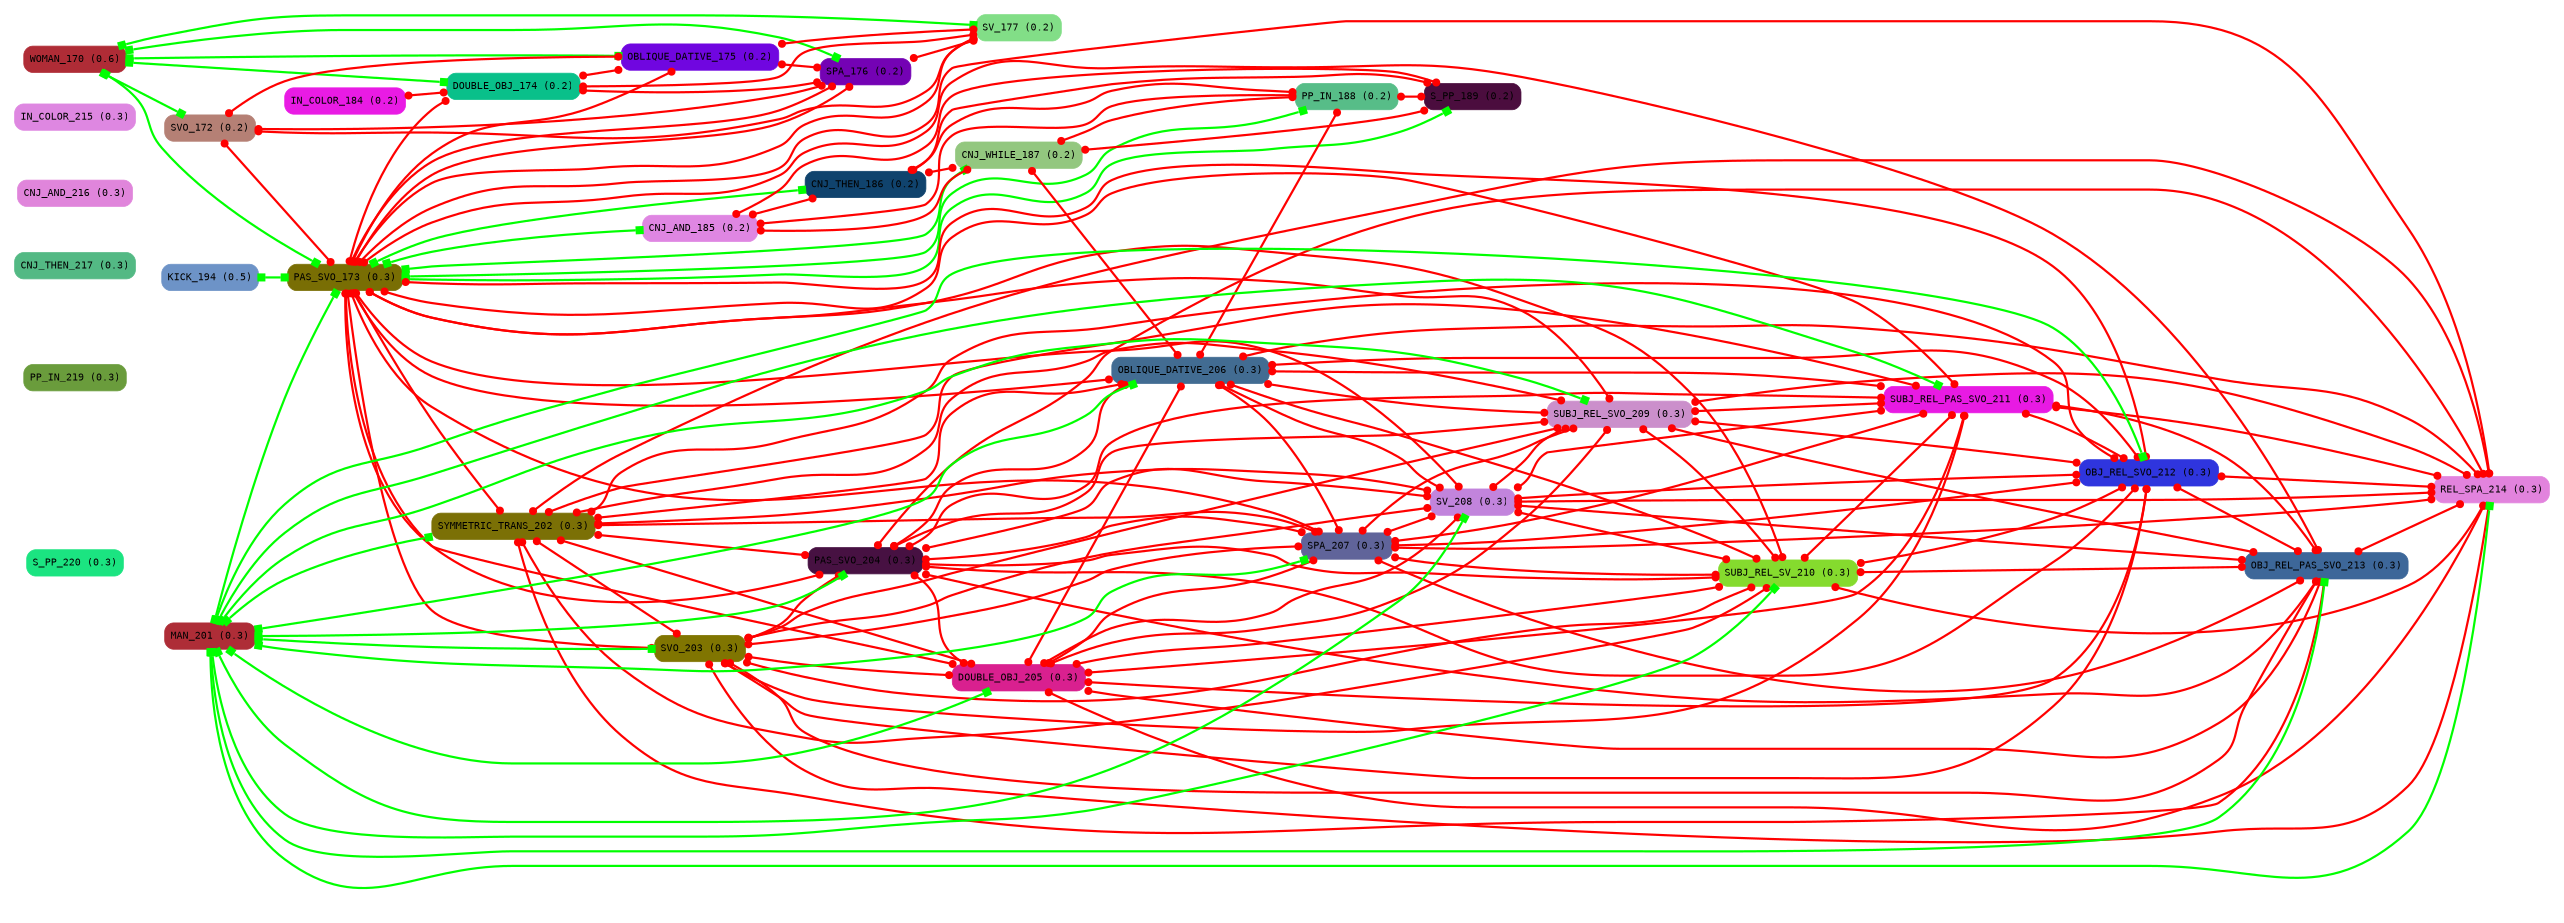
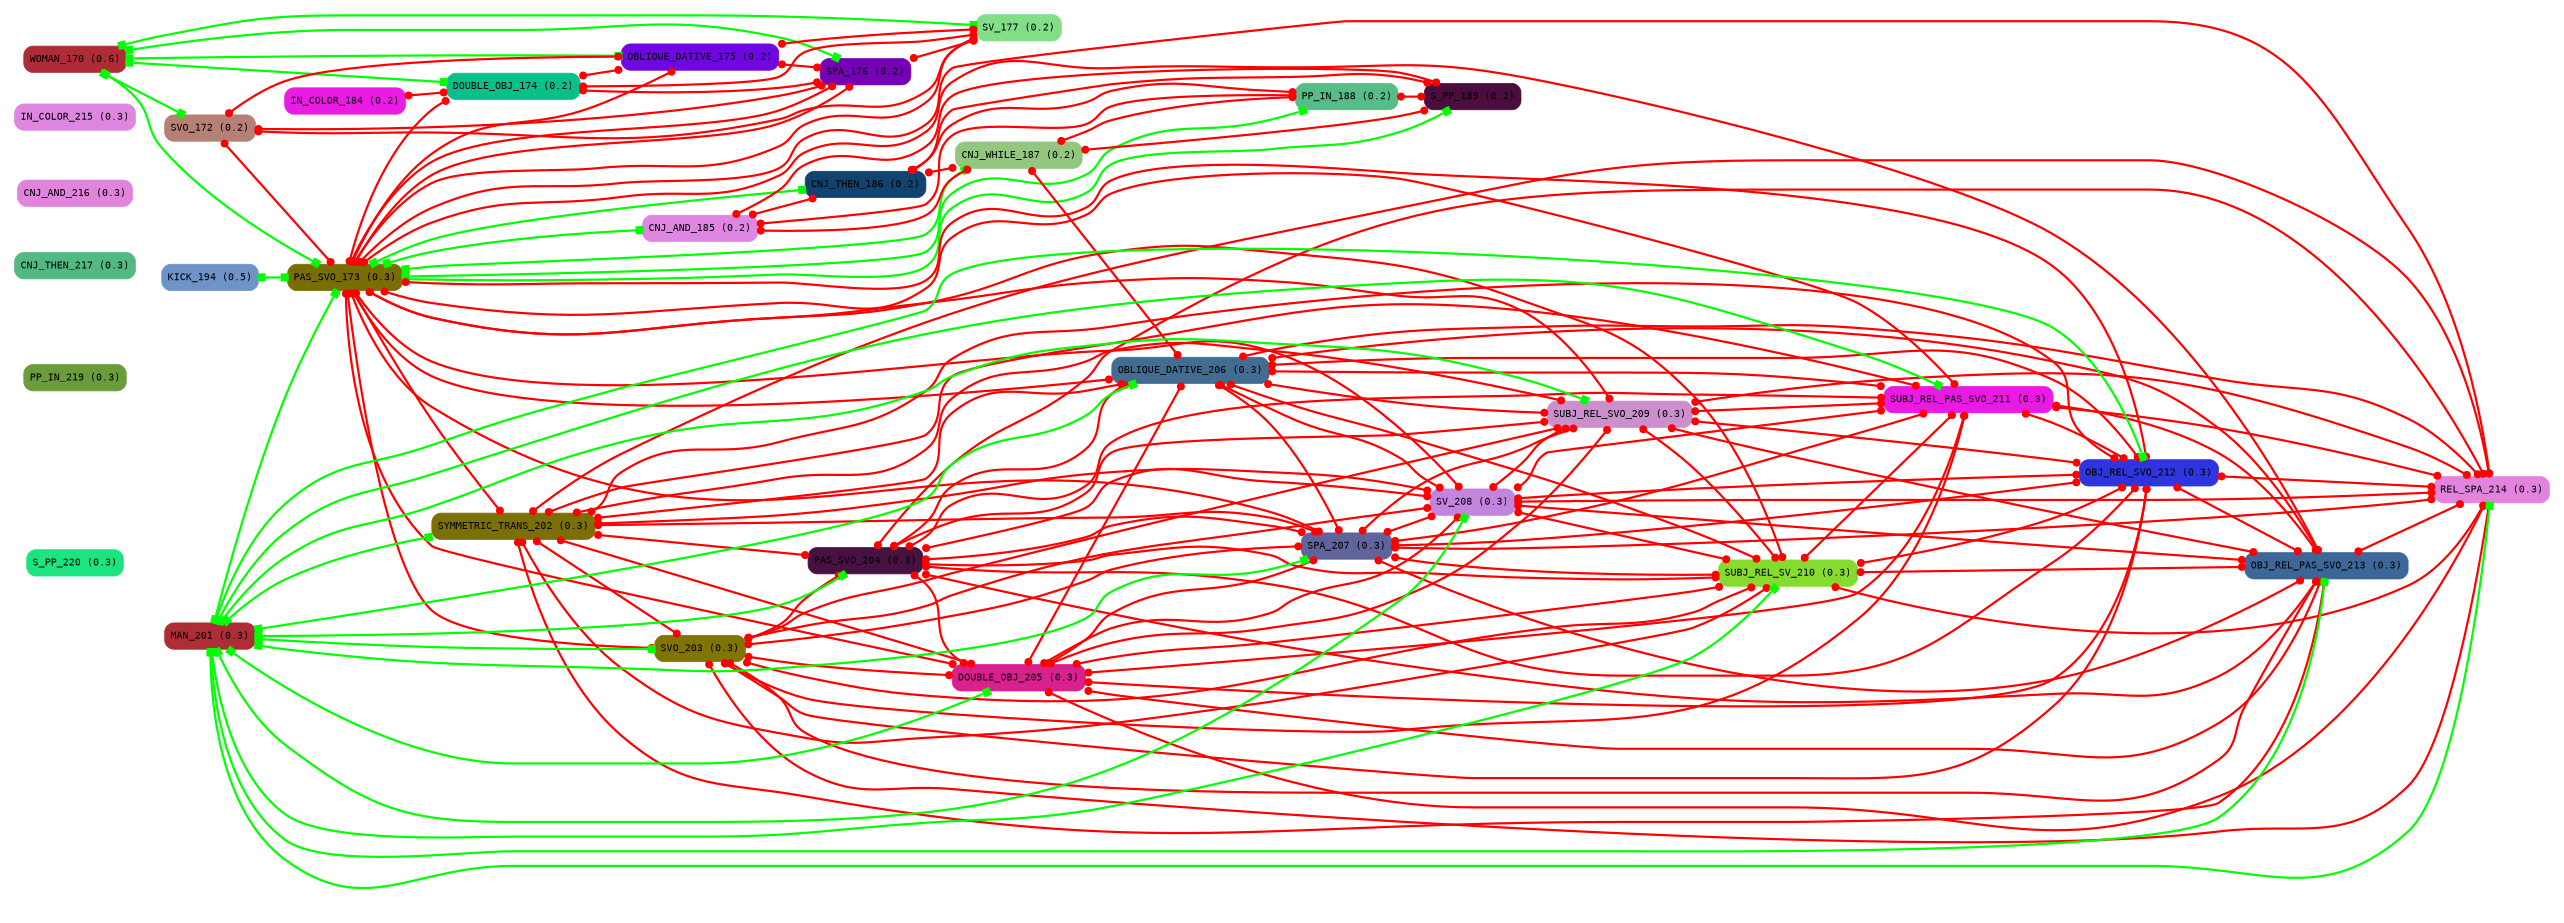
  digraph {
    compound=true
    fontname="PT Serif"
    labeljust=l
    rankdir=LR
    style=rounded
    node [fontname="PT Serif" fontsize=14 shape=box style="filled, rounded"]
    edge [arrowhead=dot arrowtail=dot color=red dir=both fontname="PT Serif" penwidth=3 splines=spline]
    n1 [color="#af2c36" fillcolor="#af2c36" label=<<FONT FACE="consolas">WOMAN_170 (0.6)</FONT>>]
    n2 [color="#b58075" fillcolor="#b58075" label=<<FONT FACE="consolas">SVO_172 (0.2)</FONT>>]
    n3 [color="#796e04" fillcolor="#796e04" label=<<FONT FACE="consolas">PAS_SVO_173 (0.3)</FONT>>]
    n4 [color="#09c08a" fillcolor="#09c08a" label=<<FONT FACE="consolas">DOUBLE_OBJ_174 (0.2)</FONT>>]
    n5 [color="#7006e0" fillcolor="#7006e0" label=<<FONT FACE="consolas">OBLIQUE_DATIVE_175 (0.2)</FONT>>]
    n6 [color="#7402b4" fillcolor="#7402b4" label=<<FONT FACE="consolas">SPA_176 (0.2)</FONT>>]
    n7 [color="#82de87" fillcolor="#82de87" label=<<FONT FACE="consolas">SV_177 (0.2)</FONT>>]
    n8 [color="#df86e2" fillcolor="#df86e2" label=<<FONT FACE="consolas">CNJ_AND_185 (0.2)</FONT>>]
    n9 [color="#10436d" fillcolor="#10436d" label=<<FONT FACE="consolas">CNJ_THEN_186 (0.2)</FONT>>]
    n10 [color="#93c77f" fillcolor="#93c77f" label=<<FONT FACE="consolas">CNJ_WHILE_187 (0.2)</FONT>>]
    n11 [color="#57bd88" fillcolor="#57bd88" label=<<FONT FACE="consolas">PP_IN_188 (0.2)</FONT>>]
    n12 [color="#4b0d3e" fillcolor="#4b0d3e" label=<<FONT FACE="consolas">S_PP_189 (0.2)</FONT>>]
    n13 [color="#7b7006" fillcolor="#7b7006" label=<<FONT FACE="consolas">SYMMETRIC_TRANS_202 (0.3)</FONT>>]
    n14 [color="#807501" fillcolor="#807501" label=<<FONT FACE="consolas">SVO_203 (0.3)</FONT>>]
    n15 [color="#471142" fillcolor="#471142" label=<<FONT FACE="consolas">PAS_SVO_204 (0.3)</FONT>>]
    n16 [color="#d9208f" fillcolor="#d9208f" label=<<FONT FACE="consolas">DOUBLE_OBJ_205 (0.3)</FONT>>]
    n17 [color="#426c92" fillcolor="#426c92" label=<<FONT FACE="consolas">OBLIQUE_DATIVE_206 (0.3)</FONT>>]
    n18 [color="#60649a" fillcolor="#60649a" label=<<FONT FACE="consolas">SPA_207 (0.3)</FONT>>]
    n19 [color="#c284dc" fillcolor="#c284dc" label=<<FONT FACE="consolas">SV_208 (0.3)</FONT>>]
    n20 [color="#cb8fcb" fillcolor="#cb8fcb" label=<<FONT FACE="consolas">SUBJ_REL_SVO_209 (0.3)</FONT>>]
    n21 [color="#85db2e" fillcolor="#85db2e" label=<<FONT FACE="consolas">SUBJ_REL_SV_210 (0.3)</FONT>>]
    n22 [color="#e81ae3" fillcolor="#e81ae3" label=<<FONT FACE="consolas">SUBJ_REL_PAS_SVO_211 (0.3)</FONT>>]
    n23 [color="#2f35de" fillcolor="#2f35de" label=<<FONT FACE="consolas">OBJ_REL_SVO_212 (0.3)</FONT>>]
    n24 [color="#3d6799" fillcolor="#3d6799" label=<<FONT FACE="consolas">OBJ_REL_PAS_SVO_213 (0.3)</FONT>>]
    n25 [color="#e283dd" fillcolor="#e283dd" label=<<FONT FACE="consolas">REL_SPA_214 (0.3)</FONT>>]
    n26 [color="#e91be4" fillcolor="#e91be4" label=<<FONT FACE="consolas">IN_COLOR_184 (0.2)</FONT>>]
    n27 [color="#6d93c7" fillcolor="#6d93c7" label=<<FONT FACE="consolas">KICK_194 (0.5)</FONT>>]
    n28 [color="#ae2d37" fillcolor="#ae2d37" label=<<FONT FACE="consolas">MAN_201 (0.3)</FONT>>]
    n29 [color="#de87e1" fillcolor="#de87e1" label=<<FONT FACE="consolas">IN_COLOR_215 (0.3)</FONT>>]
    n30 [color="#e085db" fillcolor="#e085db" label=<<FONT FACE="consolas">CNJ_AND_216 (0.3)</FONT>>]
    n31 [color="#53b984" fillcolor="#53b984" label=<<FONT FACE="consolas">CNJ_THEN_217 (0.3)</FONT>>]
    n32 [color="#6a9c3c" fillcolor="#6a9c3c" label=<<FONT FACE="consolas">PP_IN_219 (0.3)</FONT>>]
    n33 [color="#1be481" fillcolor="#1be481" label=<<FONT FACE="consolas">S_PP_220 (0.3)</FONT>>]
    subgraph cluster_1 {
      color=white
      fill=white
      n1
      n2
      n3
      n4
      n5
      n6
      n7
      n8
      n9
      n10
      n11
      n12
      n13
      n14
      n15
      n16
      n17
      n18
      n19
      n20
      n21
      n22
      n23
      n24
      n25
      n26
      n27
      n28
      n29
      n30
      n31
      n32
      n33
    }
    n1 -> n2 [arrowhead=box arrowtail=box color=green]
    n1 -> n3 [arrowhead=box arrowtail=box color=green]
    n1 -> n4 [arrowhead=box arrowtail=box color=green]
    n1 -> n5 [arrowhead=box arrowtail=box color=green]
    n1 -> n6 [arrowhead=box arrowtail=box color=green]
    n1 -> n7 [arrowhead=box arrowtail=box color=green]
    n2 -> n3
    n2 -> n5
    n2 -> n6
    n2 -> n7
    n3 -> n4
    n3 -> n5
    n3 -> n6
    n3 -> n6
    n3 -> n7
    n3 -> n8 [arrowhead=box arrowtail=box color=green]
    n3 -> n9 [arrowhead=box arrowtail=box color=green]
    n3 -> n10 [arrowhead=box arrowtail=box color=green]
    n3 -> n11 [arrowhead=box arrowtail=box color=green]
    n3 -> n12 [arrowhead=box arrowtail=box color=green]
    n3 -> n13
    n3 -> n14
-   n3 -> n15
    n3 -> n16
    n3 -> n17
    n3 -> n18
    n3 -> n19
    n3 -> n20
    n3 -> n21
    n3 -> n22
    n3 -> n23
    n3 -> n24
    n3 -> n25
    n4 -> n5
    n4 -> n6
    n4 -> n7
    n5 -> n6
    n5 -> n7
    n6 -> n7
    n8 -> n9
    n8 -> n10
    n8 -> n11
    n8 -> n12
    n9 -> n10
    n9 -> n11
    n9 -> n12
    n10 -> n11
    n10 -> n12
    n10 -> n17
    n11 -> n12
    n13 -> n14
    n13 -> n15
    n13 -> n16
    n13 -> n17
    n13 -> n18
    n13 -> n19
    n13 -> n20
    n13 -> n21
    n13 -> n22
    n13 -> n23
    n13 -> n24
    n13 -> n25
    n14 -> n15
    n14 -> n16
    n14 -> n18
    n14 -> n19
    n14 -> n20
    n14 -> n21
    n14 -> n22
    n14 -> n23
    n14 -> n24
    n14 -> n25
    n15 -> n16
    n15 -> n17
    n15 -> n18
    n15 -> n19
    n15 -> n20
    n15 -> n21
    n15 -> n22
    n15 -> n23
    n15 -> n24
    n15 -> n25
    n16 -> n17
    n16 -> n18
    n16 -> n19
    n16 -> n20
    n16 -> n21
    n16 -> n22
    n16 -> n23
    n16 -> n24
    n16 -> n25
    n17 -> n18
    n17 -> n19
    n17 -> n20
    n17 -> n21
    n17 -> n22
    n17 -> n23
-   n17 -> n11
+   n17 -> n24
    n17 -> n25
    n18 -> n19
    n18 -> n20
    n18 -> n21
    n18 -> n22
    n18 -> n23
    n18 -> n24
    n18 -> n25
    n19 -> n20
    n19 -> n21
    n19 -> n22
    n19 -> n23
    n19 -> n24
    n19 -> n25
    n20 -> n21
    n20 -> n22
    n20 -> n23
    n20 -> n24
    n20 -> n25
    n21 -> n22
    n21 -> n23
    n21 -> n24
    n21 -> n25
    n22 -> n23
    n22 -> n24
    n22 -> n25
    n23 -> n24
    n23 -> n25
    n24 -> n25
    n26 -> n4
    n27 -> n3 [arrowhead=box arrowtail=box color=green]
    n28 -> n3 [arrowhead=box arrowtail=box color=green]
    n28 -> n13 [arrowhead=box arrowtail=box color=green]
    n28 -> n14 [arrowhead=box arrowtail=box color=green]
    n28 -> n15 [arrowhead=box arrowtail=box color=green]
    n28 -> n16 [arrowhead=box arrowtail=box color=green]
    n28 -> n17 [arrowhead=box arrowtail=box color=green]
    n28 -> n18 [arrowhead=box arrowtail=box color=green]
    n28 -> n19 [arrowhead=box arrowtail=box color=green]
    n28 -> n20 [arrowhead=box arrowtail=box color=green]
    n28 -> n21 [arrowhead=box arrowtail=box color=green]
    n28 -> n22 [arrowhead=box arrowtail=box color=green]
    n28 -> n23 [arrowhead=box arrowtail=box color=green]
    n28 -> n24 [arrowhead=box arrowtail=box color=green]
    n28 -> n25 [arrowhead=box arrowtail=box color=green]
  }
